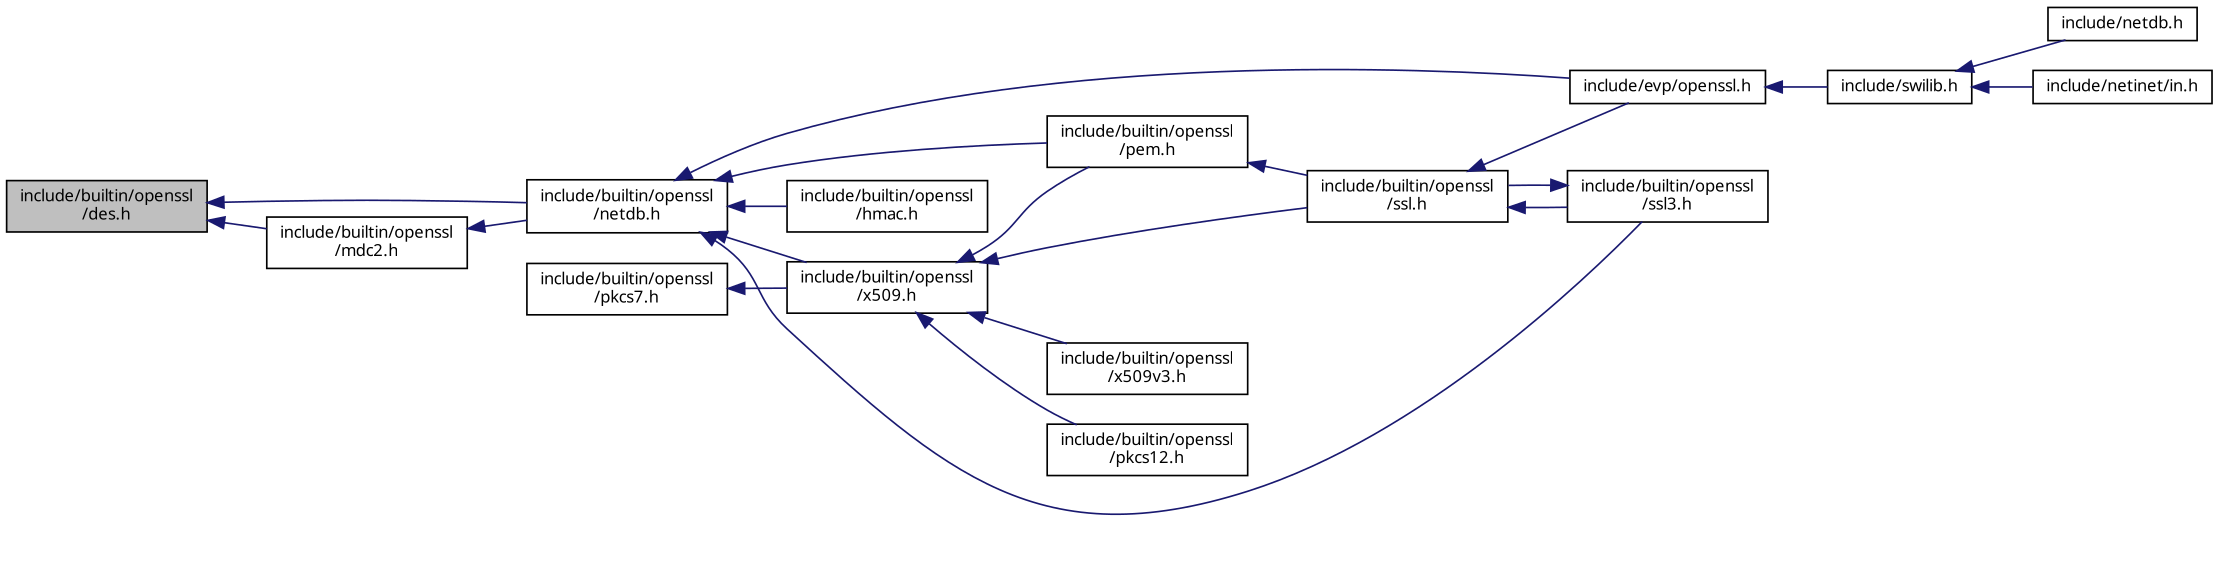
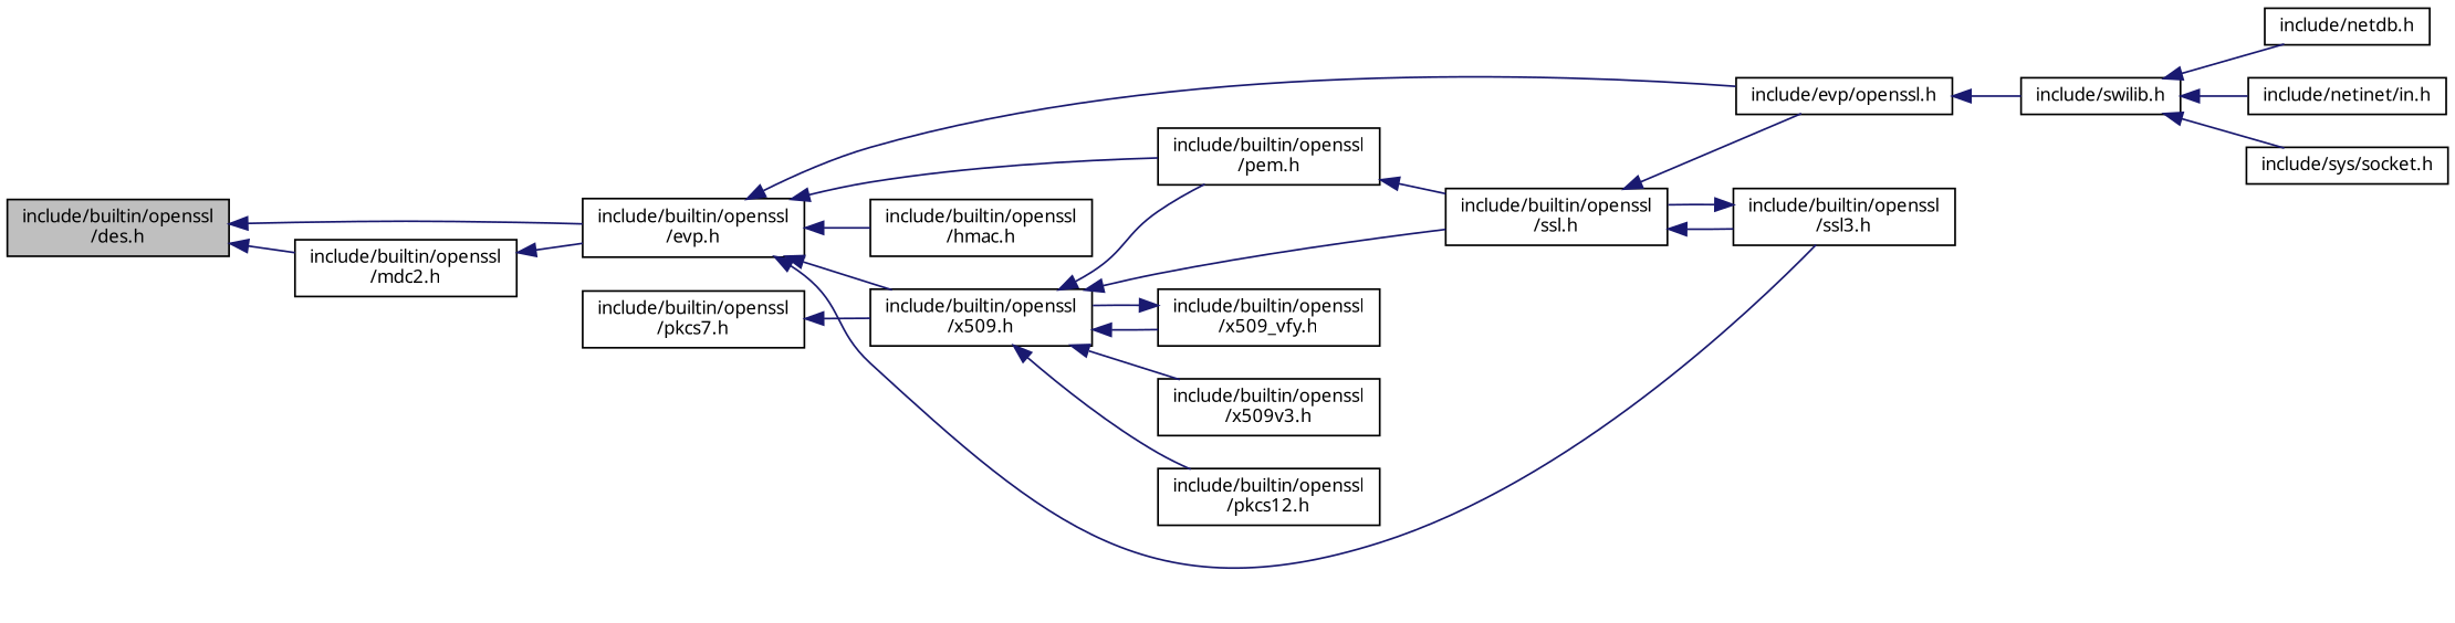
  digraph {
    fontname="Noto Sans"
    rankdir=LR
    node [color=black fillcolor=white fontname="Noto Sans" fontsize=10 shape=record style=filled]
    edge [color=midnightblue dir=back fontname="Noto Sans" fontsize=10 labelfontname=Helvetica labelfontsize=10 style=solid]
    n1 [fillcolor=grey75 fontcolor=black height=0.2 label="include/builtin/openssl\l/des.h" width=0.4]
-   n2 [height=0.2 label="include/builtin/openssl\l/netdb.h" width=0.4]
+   n2 [height=0.2 label="include/builtin/openssl\l/evp.h" width=0.4]
    n3 [height=0.2 label="include/builtin/openssl\l/mdc2.h" width=0.4]
    n4 [height=0.2 label="include/evp/openssl.h" width=0.4]
    n5 [height=0.2 label="include/builtin/openssl\l/hmac.h" width=0.4]
    n6 [height=0.2 label="include/builtin/openssl\l/pem.h" width=0.4]
    n7 [height=0.2 label="include/builtin/openssl\l/ssl3.h" width=0.4]
    n8 [height=0.2 label="include/builtin/openssl\l/x509.h" width=0.4]
    n9 [height=0.2 label="include/swilib.h" width=0.4]
    n10 [height=0.2 label="include/builtin/openssl\l/ssl.h" width=0.4]
    n11 [height=0.2 label="include/builtin/openssl\l/pkcs12.h" width=0.4]
+   n12 [height=0.2 label="include/builtin/openssl\l/x509_vfy.h" width=0.4]
    n13 [height=0.2 label="include/builtin/openssl\l/x509v3.h" width=0.4]
    n14 [height=0.2 label="include/netdb.h" width=0.4]
    n15 [height=0.2 label="include/netinet/in.h" width=0.4]
+   n16 [height=0.2 label="include/sys/socket.h" width=0.4]
    n17 [height=0.2 label="include/builtin/openssl\l/pkcs7.h" width=0.4]
    n1 -> n2
    n1 -> n3
    n2 -> n4
    n2 -> n5
    n2 -> n6
    n2 -> n7
    n2 -> n8
    n3 -> n2
    n4 -> n9
    n6 -> n10
    n7 -> n10
    n8 -> n6
    n8 -> n10
    n8 -> n11
+   n8 -> n12
    n8 -> n13
    n9 -> n14
    n9 -> n15
+   n9 -> n16
    n10 -> n4
    n10 -> n7
+   n12 -> n8
    n17 -> n8
  }
